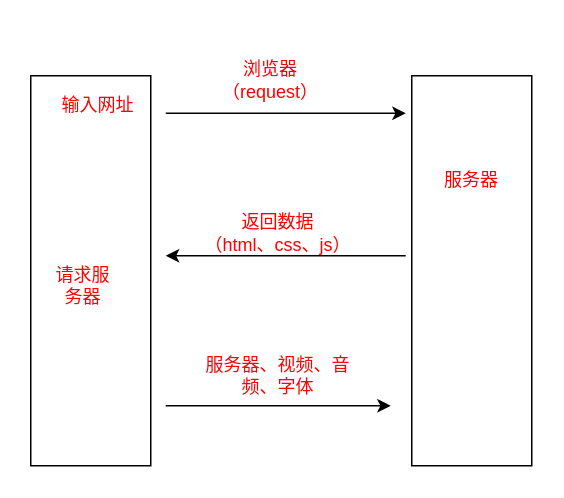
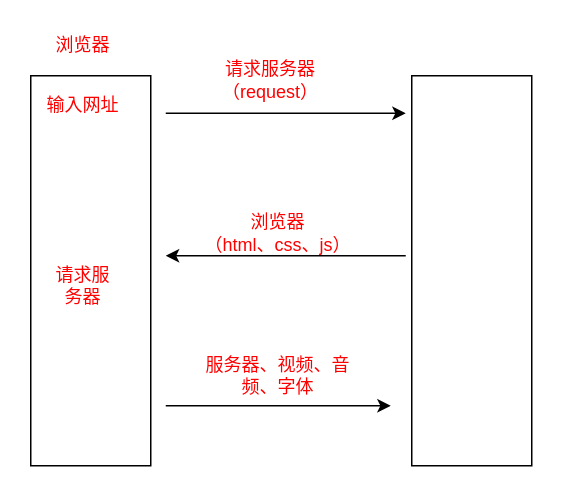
  <mxCell id="0" />
  <mxCell id="1" parent="0" />
  <mxCell id="2" value="" style="rounded=0;whiteSpace=wrap;html=1;" parent="1" vertex="1"><mxGeometry x="20" y="50" width="80" height="260" as="geometry" /></mxCell>
  <mxCell id="3" value="" style="rounded=0;whiteSpace=wrap;html=1;" parent="1" vertex="1"><mxGeometry x="274" y="50" width="80" height="260" as="geometry" /></mxCell>
- <mxCell id="4" value="输入网址" style="text;html=1;strokeColor=none;fillColor=none;align=center;verticalAlign=middle;whiteSpace=wrap;rounded=0;fontColor=#FF0000;" parent="1" vertex="1"><mxGeometry x="40" y="60" width="50" height="20" as="geometry" /></mxCell>
+ <mxCell id="4" value="输入网址" style="text;html=1;strokeColor=none;fillColor=none;align=center;verticalAlign=middle;whiteSpace=wrap;rounded=0;fontColor=#FF0000;" parent="1" vertex="1"><mxGeometry x="30" y="60" width="50" height="20" as="geometry" /></mxCell>
  <mxCell id="5" value="" style="endArrow=classic;html=1;fontColor=#FFB570;" parent="1" edge="1"><mxGeometry width="50" height="50" relative="1" as="geometry"><mxPoint x="110" y="75" as="sourcePoint" /><mxPoint x="270" y="75" as="targetPoint" /></mxGeometry></mxCell>
- <mxCell id="6" value="浏览器（request）" style="text;html=1;strokeColor=none;fillColor=none;align=center;verticalAlign=middle;whiteSpace=wrap;rounded=0;fontColor=#FF0000;" parent="1" vertex="1"><mxGeometry x="140" y="40" width="80" height="25" as="geometry" /></mxCell>
+ <mxCell id="6" value="请求服务器（request）" style="text;html=1;strokeColor=none;fillColor=none;align=center;verticalAlign=middle;whiteSpace=wrap;rounded=0;fontColor=#FF0000;" parent="1" vertex="1"><mxGeometry x="140" y="40" width="80" height="25" as="geometry" /></mxCell>
  <mxCell id="7" value="" style="endArrow=classic;html=1;fontColor=#FFB570;" parent="1" edge="1"><mxGeometry width="50" height="50" relative="1" as="geometry"><mxPoint x="270" y="170" as="sourcePoint" /><mxPoint x="110" y="170" as="targetPoint" /></mxGeometry></mxCell>
- <mxCell id="9" value="服务器" style="text;html=1;strokeColor=none;fillColor=none;align=center;verticalAlign=middle;whiteSpace=wrap;rounded=0;fontColor=#FF0000;" parent="1" vertex="1"><mxGeometry x="294" y="110" width="40" height="20" as="geometry" /></mxCell>
- <mxCell id="10" value="返回数据&lt;br&gt;（html、css、js）" style="text;html=1;strokeColor=none;fillColor=none;align=center;verticalAlign=middle;whiteSpace=wrap;rounded=0;fontColor=#FF0000;" parent="1" vertex="1"><mxGeometry x="130" y="145" width="110" height="20" as="geometry" /></mxCell>
+ <mxCell id="8" value="浏览器" style="text;html=1;strokeColor=none;fillColor=none;align=center;verticalAlign=middle;whiteSpace=wrap;rounded=0;fontColor=#FF0000;" parent="1" vertex="1"><mxGeometry x="35" y="20" width="40" height="20" as="geometry" /></mxCell>
+ <mxCell id="10" value="浏览器&lt;br&gt;（html、css、js）" style="text;html=1;strokeColor=none;fillColor=none;align=center;verticalAlign=middle;whiteSpace=wrap;rounded=0;fontColor=#FF0000;" parent="1" vertex="1"><mxGeometry x="130" y="145" width="110" height="20" as="geometry" /></mxCell>
  <mxCell id="11" value="请求服务器" style="text;html=1;strokeColor=none;fillColor=none;align=center;verticalAlign=middle;whiteSpace=wrap;rounded=0;fontColor=#FF0000;" parent="1" vertex="1"><mxGeometry x="35" y="180" width="40" height="20" as="geometry" /></mxCell>
  <mxCell id="12" value="" style="endArrow=classic;html=1;fontColor=#FFB570;" parent="1" edge="1"><mxGeometry width="50" height="50" relative="1" as="geometry"><mxPoint x="110" y="270" as="sourcePoint" /><mxPoint x="260" y="270" as="targetPoint" /></mxGeometry></mxCell>
  <mxCell id="13" value="服务器、视频、音频、字体" style="text;html=1;strokeColor=none;fillColor=none;align=center;verticalAlign=middle;whiteSpace=wrap;rounded=0;fontColor=#FF0000;" parent="1" vertex="1"><mxGeometry x="125" y="240" width="120" height="20" as="geometry" /></mxCell>
